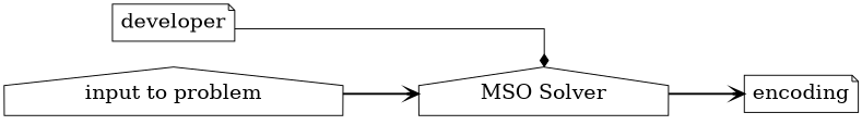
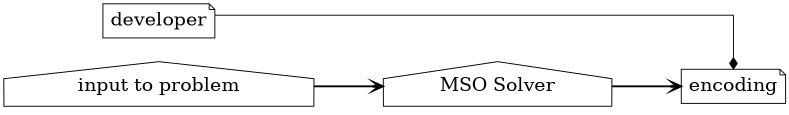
  strict digraph {
    rankdir=LR
    splines=ortho
    node [fontcolor=black fontsize=20 shape=note]
    edge [arrowhead=vee minlen=2 style=bold]
    n1 [label=developer style=rounded]
    n2 [label="MSO Solver" shape=house]
    n3 [label=encoding]
    n4 [label="input to problem" shape=house]
-   n1 -> n2 [arrowhead=diamond constraint=false minlen=1 style=solid]
+   n1 -> n3 [arrowhead=diamond constraint=false minlen=1 style=solid]
    n2 -> n3
    n4 -> n2
  }
